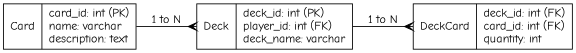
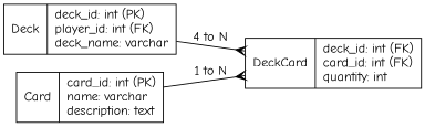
  digraph {
    fontname="Comic Neue"
    rankdir=LR
    node [fontname="Comic Neue" shape=record]
    edge [arrowhead=crow arrowtail=none dir=both fontname="Comic Neue"]
    n1 [label="{Deck|deck_id: int (PK)\lplayer_id: int (FK)\ldeck_name: varchar\l}"]
    n2 [label="{DeckCard|deck_id: int (FK)\lcard_id: int (FK)\lquantity: int\l}"]
    n3 [label="{Card|card_id: int (PK)\lname: varchar\ldescription: text\l}"]
-   n1 -> n2 [label="1 to N"]
-   n3 -> n1 [label="1 to N"]
+   n1 -> n2 [label="4 to N"]
+   n3 -> n2 [label="1 to N"]
  }
